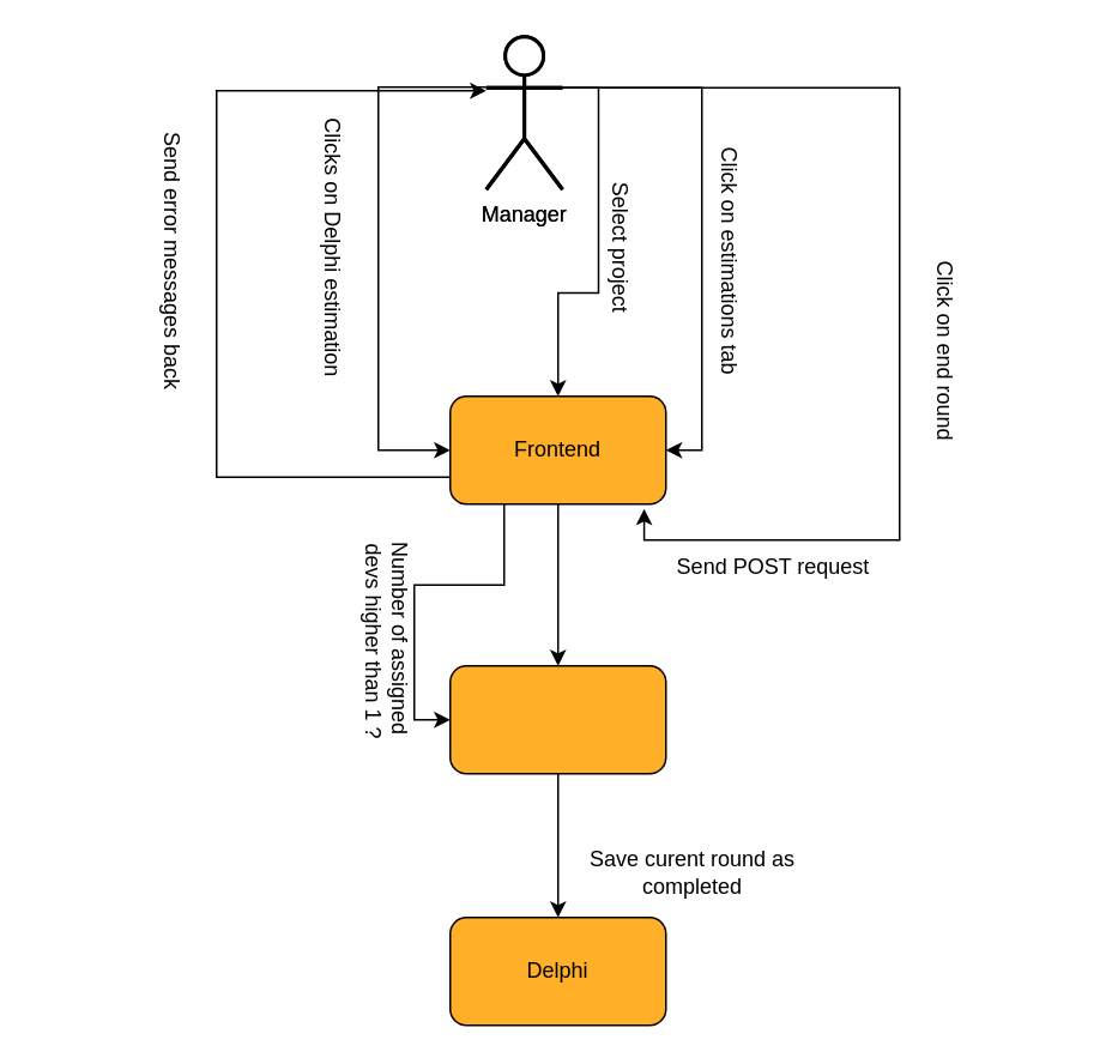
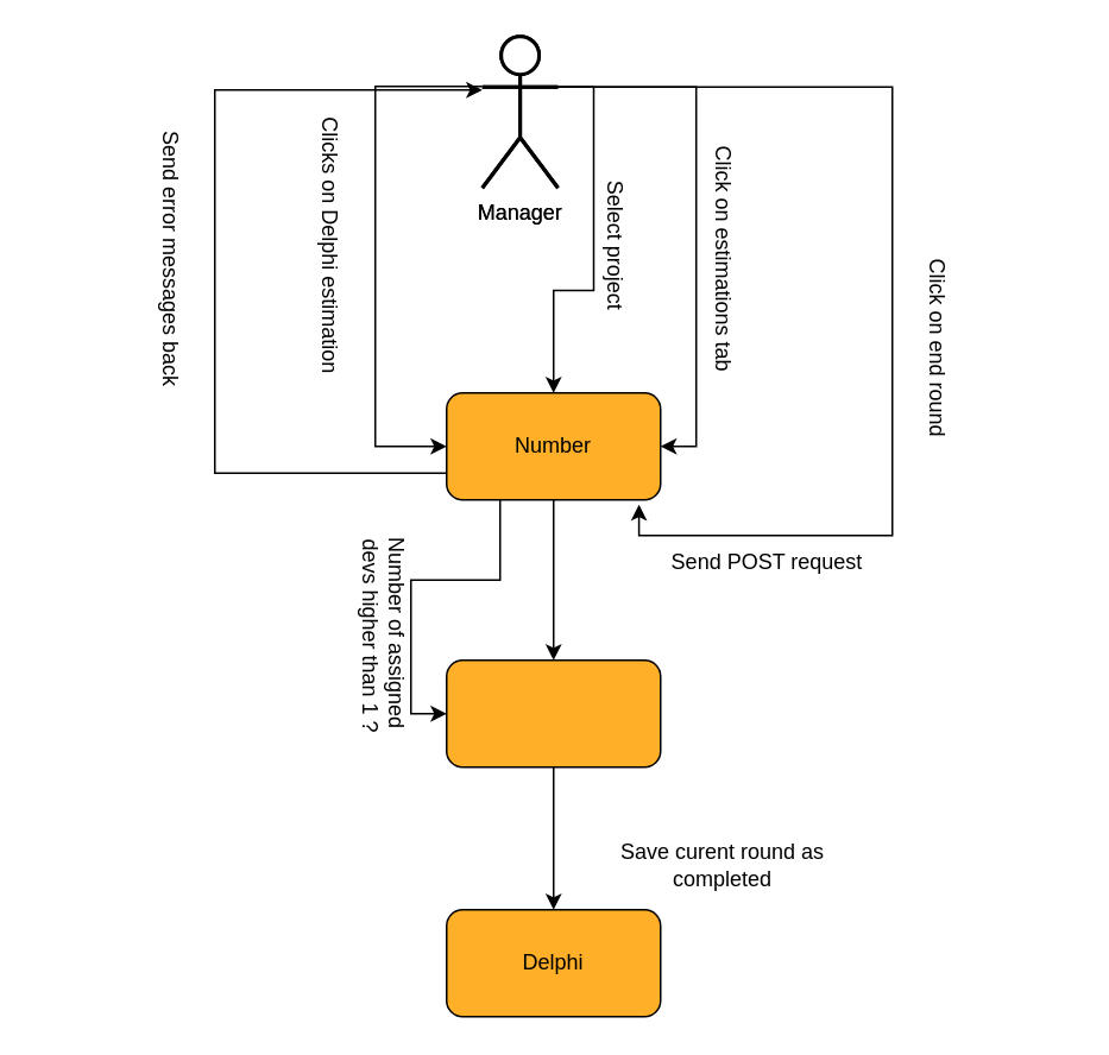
  <mxCell id="0" />
  <mxCell id="1" parent="0" />
  <mxCell id="2" value="Manager" style="shape=umlActor;verticalLabelPosition=bottom;verticalAlign=top;html=1;outlineConnect=0;rounded=1;strokeWidth=2;fontSize=12;" parent="1" vertex="1"><mxGeometry x="270" y="20" width="42.5" height="85" as="geometry" /></mxCell>
  <mxCell id="3" value="" style="group;fontSize=12;" parent="1" vertex="1" connectable="0"><mxGeometry x="250" y="220" width="120" height="60" as="geometry" /></mxCell>
  <mxCell id="4" value="" style="rounded=1;whiteSpace=wrap;html=1;fillColor=#FFAF28;fontSize=12;" parent="3" vertex="1"><mxGeometry width="120" height="60" as="geometry" /></mxCell>
- <mxCell id="5" value="&lt;font style=&quot;font-size: 12px;&quot;&gt;Frontend&lt;/font&gt;" style="text;html=1;strokeColor=none;fillColor=none;align=center;verticalAlign=middle;whiteSpace=wrap;rounded=0;fontSize=12;" parent="3" vertex="1"><mxGeometry x="30" y="15" width="60" height="30" as="geometry" /></mxCell>
+ <mxCell id="5" value="&lt;font style=&quot;font-size: 12px;&quot;&gt;Number&lt;/font&gt;" style="text;html=1;strokeColor=none;fillColor=none;align=center;verticalAlign=middle;whiteSpace=wrap;rounded=0;fontSize=12;" parent="3" vertex="1"><mxGeometry x="30" y="15" width="60" height="30" as="geometry" /></mxCell>
  <mxCell id="6" value="" style="group;fontSize=12;" parent="1" vertex="1" connectable="0"><mxGeometry x="250" y="370" width="120" height="60" as="geometry" /></mxCell>
  <mxCell id="7" value="" style="rounded=1;whiteSpace=wrap;html=1;fillColor=#FFAF28;fontSize=12;" parent="6" vertex="1"><mxGeometry width="120" height="60" as="geometry" /></mxCell>
  <mxCell id="8" style="edgeStyle=orthogonalEdgeStyle;rounded=0;orthogonalLoop=1;jettySize=auto;html=1;exitX=1;exitY=0.333;exitDx=0;exitDy=0;exitPerimeter=0;entryX=1;entryY=0.5;entryDx=0;entryDy=0;" edge="1" parent="1" source="12" target="4"><mxGeometry relative="1" as="geometry" /></mxCell>
  <mxCell id="9" style="edgeStyle=orthogonalEdgeStyle;rounded=0;orthogonalLoop=1;jettySize=auto;html=1;exitX=1;exitY=0.333;exitDx=0;exitDy=0;exitPerimeter=0;entryX=0.5;entryY=0;entryDx=0;entryDy=0;" edge="1" parent="1" source="12" target="4"><mxGeometry relative="1" as="geometry" /></mxCell>
  <mxCell id="10" style="edgeStyle=orthogonalEdgeStyle;rounded=0;orthogonalLoop=1;jettySize=auto;html=1;entryX=0;entryY=0.5;entryDx=0;entryDy=0;" edge="1" parent="1" source="12" target="4"><mxGeometry relative="1" as="geometry"><Array as="points"><mxPoint x="210" y="48" /><mxPoint x="210" y="250" /></Array></mxGeometry></mxCell>
  <mxCell id="11" style="edgeStyle=orthogonalEdgeStyle;rounded=0;orthogonalLoop=1;jettySize=auto;html=1;exitX=1;exitY=0.333;exitDx=0;exitDy=0;exitPerimeter=0;entryX=0.899;entryY=1.044;entryDx=0;entryDy=0;entryPerimeter=0;" edge="1" parent="1" source="12" target="4"><mxGeometry relative="1" as="geometry"><Array as="points"><mxPoint x="500" y="48" /><mxPoint x="500" y="300" /><mxPoint x="358" y="300" /></Array></mxGeometry></mxCell>
  <mxCell id="12" value="Manager" style="shape=umlActor;verticalLabelPosition=bottom;verticalAlign=top;html=1;outlineConnect=0;rounded=1;strokeWidth=2;fontSize=12;" parent="1" vertex="1"><mxGeometry x="270" y="20" width="42.5" height="85" as="geometry" /></mxCell>
  <mxCell id="13" value="" style="group;fontSize=12;" parent="1" vertex="1" connectable="0"><mxGeometry x="250" y="510" width="120" height="60" as="geometry" /></mxCell>
  <mxCell id="14" value="" style="rounded=1;whiteSpace=wrap;html=1;fillColor=#FFAF28;fontSize=12;" parent="13" vertex="1"><mxGeometry width="120" height="60" as="geometry" /></mxCell>
  <mxCell id="15" value="&lt;font style=&quot;font-size: 12px&quot;&gt;Delphi&lt;/font&gt;" style="text;html=1;strokeColor=none;fillColor=none;align=center;verticalAlign=middle;whiteSpace=wrap;rounded=0;fontSize=12;" parent="13" vertex="1"><mxGeometry x="30" y="15" width="60" height="30" as="geometry" /></mxCell>
  <mxCell id="16" value="Select project" style="text;html=1;strokeColor=none;fillColor=none;align=center;verticalAlign=middle;whiteSpace=wrap;rounded=0;rotation=90;" parent="1" vertex="1"><mxGeometry x="270" y="122.5" width="150" height="30" as="geometry" /></mxCell>
  <mxCell id="17" value="Click on estimations tab" style="text;html=1;strokeColor=none;fillColor=none;align=center;verticalAlign=middle;whiteSpace=wrap;rounded=0;rotation=90;" parent="1" vertex="1"><mxGeometry x="330" y="130" width="150" height="30" as="geometry" /></mxCell>
  <mxCell id="18" value="Clicks on Delphi estimation" style="text;html=1;strokeColor=none;fillColor=none;align=center;verticalAlign=middle;whiteSpace=wrap;rounded=0;rotation=90;" parent="1" vertex="1"><mxGeometry x="110" y="122.5" width="150" height="30" as="geometry" /></mxCell>
  <mxCell id="19" value="Click on end round" style="text;html=1;strokeColor=none;fillColor=none;align=center;verticalAlign=middle;whiteSpace=wrap;rounded=0;rotation=90;" parent="1" vertex="1"><mxGeometry x="450" y="180" width="150" height="30" as="geometry" /></mxCell>
  <mxCell id="20" style="edgeStyle=orthogonalEdgeStyle;rounded=0;orthogonalLoop=1;jettySize=auto;html=1;exitX=0.5;exitY=1;exitDx=0;exitDy=0;entryX=0.5;entryY=0;entryDx=0;entryDy=0;" edge="1" parent="1" source="4" target="7"><mxGeometry relative="1" as="geometry" /></mxCell>
  <mxCell id="21" style="edgeStyle=orthogonalEdgeStyle;rounded=0;orthogonalLoop=1;jettySize=auto;html=1;exitX=0.5;exitY=1;exitDx=0;exitDy=0;entryX=0.5;entryY=0;entryDx=0;entryDy=0;" edge="1" parent="1" source="7" target="14"><mxGeometry relative="1" as="geometry" /></mxCell>
  <mxCell id="22" style="edgeStyle=orthogonalEdgeStyle;rounded=0;orthogonalLoop=1;jettySize=auto;html=1;exitX=0.25;exitY=1;exitDx=0;exitDy=0;entryX=0;entryY=0.5;entryDx=0;entryDy=0;" edge="1" parent="1" source="4" target="7"><mxGeometry relative="1" as="geometry" /></mxCell>
  <mxCell id="23" style="edgeStyle=orthogonalEdgeStyle;rounded=0;orthogonalLoop=1;jettySize=auto;html=1;exitX=0;exitY=0.75;exitDx=0;exitDy=0;" edge="1" parent="1" source="4"><mxGeometry relative="1" as="geometry"><mxPoint x="270" y="50" as="targetPoint" /><Array as="points"><mxPoint x="120" y="265" /><mxPoint x="120" y="50" /></Array></mxGeometry></mxCell>
  <mxCell id="24" value="Number of assigned&lt;br&gt;&amp;nbsp;devs higher than 1 ?" style="text;html=1;strokeColor=none;fillColor=none;align=center;verticalAlign=middle;whiteSpace=wrap;rounded=0;rotation=90;" parent="1" vertex="1"><mxGeometry x="140" y="340" width="150" height="30" as="geometry" /></mxCell>
  <mxCell id="25" value="Send POST request" style="text;html=1;strokeColor=none;fillColor=none;align=center;verticalAlign=middle;whiteSpace=wrap;rounded=0;" parent="1" vertex="1"><mxGeometry x="355" y="300" width="150" height="30" as="geometry" /></mxCell>
  <mxCell id="26" value="Send error messages back" style="text;html=1;strokeColor=none;fillColor=none;align=center;verticalAlign=middle;whiteSpace=wrap;rounded=0;rotation=90;" parent="1" vertex="1"><mxGeometry x="20" y="130" width="150" height="30" as="geometry" /></mxCell>
- <mxCell id="27" value="Save curent round as completed" style="text;html=1;strokeColor=none;fillColor=none;align=center;verticalAlign=middle;whiteSpace=wrap;rounded=0;" parent="1" vertex="1"><mxGeometry x="310" y="470" width="150" height="30" as="geometry" /></mxCell>
+ <mxCell id="27" value="Save curent round as completed" style="text;html=1;strokeColor=none;fillColor=none;align=center;verticalAlign=middle;whiteSpace=wrap;rounded=0;" parent="1" vertex="1"><mxGeometry x="330" y="470" width="150" height="30" as="geometry" /></mxCell>
